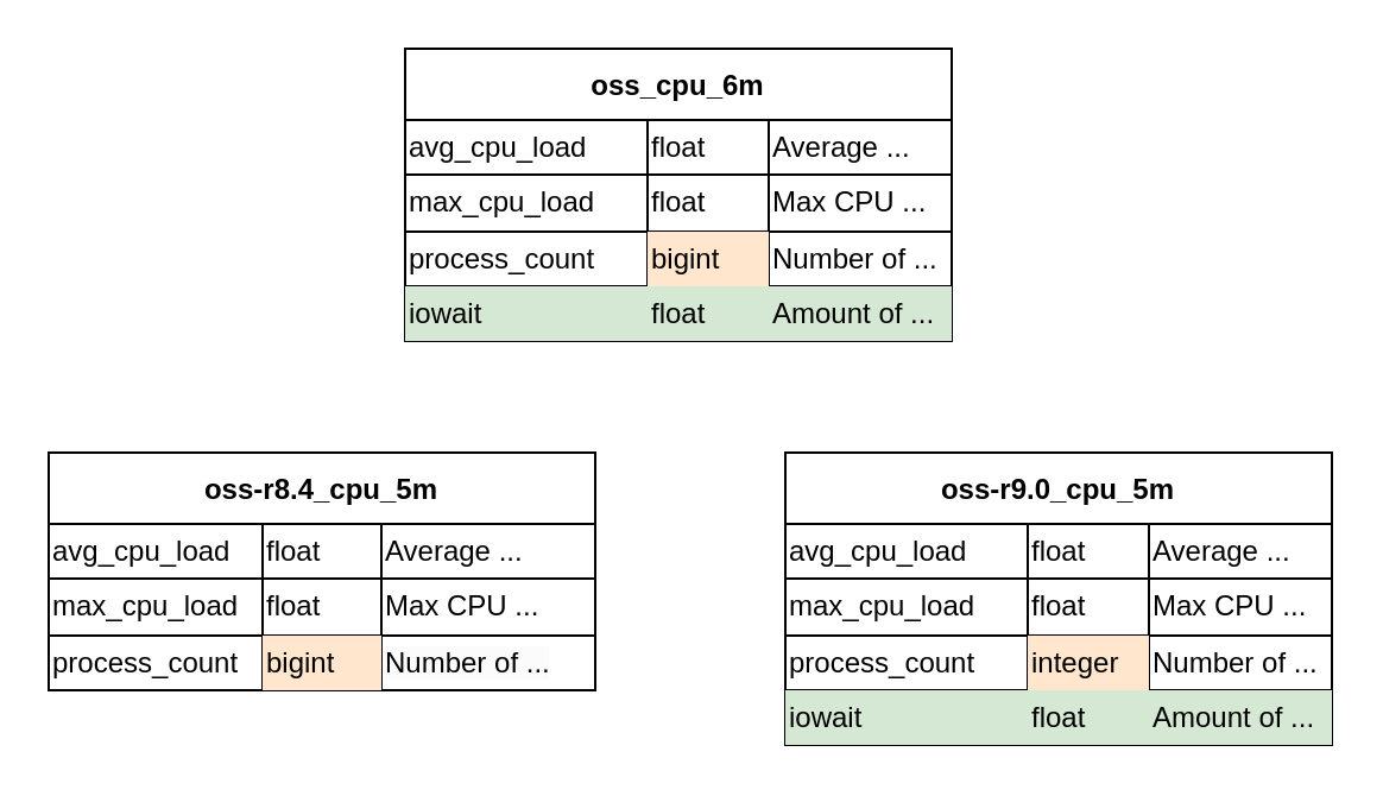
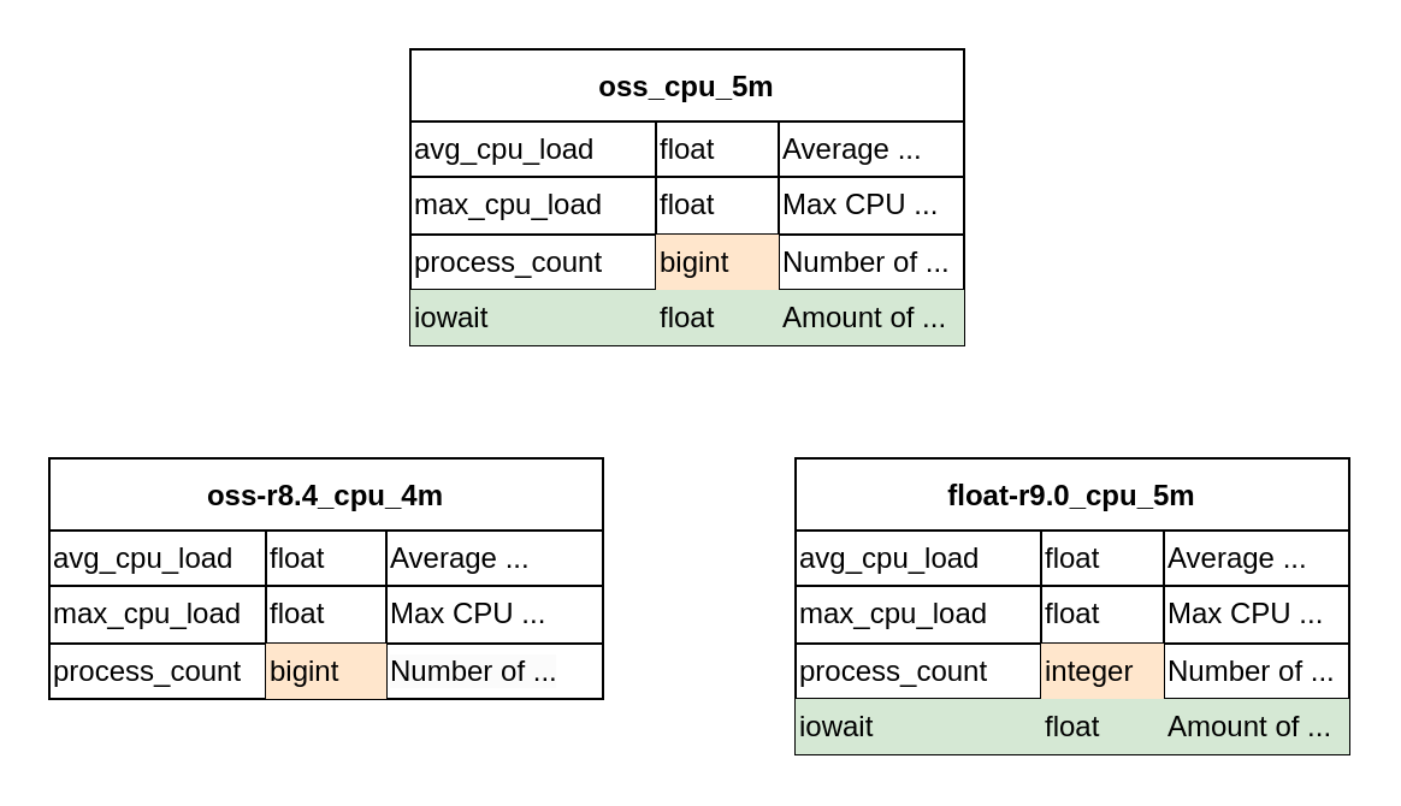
  <mxCell id="0" />
  <mxCell id="1" parent="0" />
- <mxCell id="2" value="oss-r8.4_cpu_5m" style="shape=table;startSize=30;container=1;collapsible=0;childLayout=tableLayout;fontStyle=1;align=center;" parent="1" vertex="1"><mxGeometry x="20" y="190" width="230" height="100" as="geometry" /></mxCell>
+ <mxCell id="2" value="oss-r8.4_cpu_4m" style="shape=table;startSize=30;container=1;collapsible=0;childLayout=tableLayout;fontStyle=1;align=center;" parent="1" vertex="1"><mxGeometry x="20" y="190" width="230" height="100" as="geometry" /></mxCell>
  <mxCell id="3" value="" style="shape=tableRow;horizontal=0;startSize=0;swimlaneHead=0;swimlaneBody=0;top=0;left=0;bottom=0;right=0;collapsible=0;dropTarget=0;fillColor=none;points=[[0,0.5],[1,0.5]];portConstraint=eastwest;" parent="2" vertex="1"><mxGeometry y="30" width="230" height="23" as="geometry" /></mxCell>
  <mxCell id="4" value="avg_cpu_load" style="shape=partialRectangle;html=1;whiteSpace=wrap;connectable=0;fillColor=none;top=0;left=0;bottom=0;right=0;overflow=hidden;align=left;" parent="3" vertex="1"><mxGeometry width="90" height="23" as="geometry"><mxRectangle width="90" height="23" as="alternateBounds" /></mxGeometry></mxCell>
  <mxCell id="5" value="float" style="shape=partialRectangle;html=1;whiteSpace=wrap;connectable=0;fillColor=none;top=0;left=0;bottom=0;right=0;overflow=hidden;align=left;" parent="3" vertex="1"><mxGeometry x="90" width="50" height="23" as="geometry"><mxRectangle width="50" height="23" as="alternateBounds" /></mxGeometry></mxCell>
  <mxCell id="6" value="&lt;span style=&quot;&quot;&gt;Average ...&lt;/span&gt;" style="shape=partialRectangle;html=1;whiteSpace=wrap;connectable=0;fillColor=none;top=0;left=0;bottom=0;right=0;overflow=hidden;align=left;" parent="3" vertex="1"><mxGeometry x="140" width="90" height="23" as="geometry"><mxRectangle width="90" height="23" as="alternateBounds" /></mxGeometry></mxCell>
  <mxCell id="7" value="" style="shape=tableRow;horizontal=0;startSize=0;swimlaneHead=0;swimlaneBody=0;top=0;left=0;bottom=0;right=0;collapsible=0;dropTarget=0;fillColor=none;points=[[0,0.5],[1,0.5]];portConstraint=eastwest;" parent="2" vertex="1"><mxGeometry y="53" width="230" height="24" as="geometry" /></mxCell>
  <mxCell id="8" value="max_cpu_load" style="shape=partialRectangle;html=1;whiteSpace=wrap;connectable=0;fillColor=none;top=0;left=0;bottom=0;right=0;overflow=hidden;align=left;" parent="7" vertex="1"><mxGeometry width="90" height="24" as="geometry"><mxRectangle width="90" height="24" as="alternateBounds" /></mxGeometry></mxCell>
  <mxCell id="9" value="float" style="shape=partialRectangle;html=1;whiteSpace=wrap;connectable=0;fillColor=none;top=0;left=0;bottom=0;right=0;overflow=hidden;align=left;" parent="7" vertex="1"><mxGeometry x="90" width="50" height="24" as="geometry"><mxRectangle width="50" height="24" as="alternateBounds" /></mxGeometry></mxCell>
  <mxCell id="10" value="&lt;span style=&quot;&quot;&gt;Max CPU ...&lt;/span&gt;" style="shape=partialRectangle;html=1;whiteSpace=wrap;connectable=0;fillColor=none;top=0;left=0;bottom=0;right=0;overflow=hidden;align=left;" parent="7" vertex="1"><mxGeometry x="140" width="90" height="24" as="geometry"><mxRectangle width="90" height="24" as="alternateBounds" /></mxGeometry></mxCell>
  <mxCell id="11" value="" style="shape=tableRow;horizontal=0;startSize=0;swimlaneHead=0;swimlaneBody=0;top=0;left=0;bottom=0;right=0;collapsible=0;dropTarget=0;fillColor=none;points=[[0,0.5],[1,0.5]];portConstraint=eastwest;" parent="2" vertex="1"><mxGeometry y="77" width="230" height="23" as="geometry" /></mxCell>
  <mxCell id="12" value="process_count" style="shape=partialRectangle;html=1;whiteSpace=wrap;connectable=0;fillColor=none;top=0;left=0;bottom=0;right=0;overflow=hidden;align=left;" parent="11" vertex="1"><mxGeometry width="90" height="23" as="geometry"><mxRectangle width="90" height="23" as="alternateBounds" /></mxGeometry></mxCell>
  <mxCell id="13" value="bigint" style="shape=partialRectangle;html=1;whiteSpace=wrap;connectable=0;fillColor=#ffe6cc;top=0;left=0;bottom=0;right=0;overflow=hidden;align=left;strokeColor=#d79b00;" parent="11" vertex="1"><mxGeometry x="90" width="50" height="23" as="geometry"><mxRectangle width="50" height="23" as="alternateBounds" /></mxGeometry></mxCell>
  <mxCell id="14" value="&lt;span style=&quot;color: rgb(0, 0, 0); font-family: Helvetica; font-size: 12px; font-style: normal; font-variant-ligatures: normal; font-variant-caps: normal; font-weight: 400; letter-spacing: normal; orphans: 2; text-indent: 0px; text-transform: none; widows: 2; word-spacing: 0px; -webkit-text-stroke-width: 0px; background-color: rgb(251, 251, 251); text-decoration-thickness: initial; text-decoration-style: initial; text-decoration-color: initial; float: none; display: inline !important;&quot;&gt;Number of ...&lt;/span&gt;" style="shape=partialRectangle;html=1;whiteSpace=wrap;connectable=0;fillColor=none;top=0;left=0;bottom=0;right=0;overflow=hidden;align=left;" parent="11" vertex="1"><mxGeometry x="140" width="90" height="23" as="geometry"><mxRectangle width="90" height="23" as="alternateBounds" /></mxGeometry></mxCell>
- <mxCell id="15" value="oss-r9.0_cpu_5m" style="shape=table;startSize=30;container=1;collapsible=0;childLayout=tableLayout;fontStyle=1;align=center;" parent="1" vertex="1"><mxGeometry x="330" y="190" width="230" height="123" as="geometry" /></mxCell>
+ <mxCell id="15" value="float-r9.0_cpu_5m" style="shape=table;startSize=30;container=1;collapsible=0;childLayout=tableLayout;fontStyle=1;align=center;" parent="1" vertex="1"><mxGeometry x="330" y="190" width="230" height="123" as="geometry" /></mxCell>
  <mxCell id="16" value="" style="shape=tableRow;horizontal=0;startSize=0;swimlaneHead=0;swimlaneBody=0;top=0;left=0;bottom=0;right=0;collapsible=0;dropTarget=0;fillColor=none;points=[[0,0.5],[1,0.5]];portConstraint=eastwest;" parent="15" vertex="1"><mxGeometry y="30" width="230" height="23" as="geometry" /></mxCell>
  <mxCell id="17" value="avg_cpu_load" style="shape=partialRectangle;html=1;whiteSpace=wrap;connectable=0;fillColor=none;top=0;left=0;bottom=0;right=0;overflow=hidden;align=left;" parent="16" vertex="1"><mxGeometry width="102" height="23" as="geometry"><mxRectangle width="102" height="23" as="alternateBounds" /></mxGeometry></mxCell>
  <mxCell id="18" value="float" style="shape=partialRectangle;html=1;whiteSpace=wrap;connectable=0;fillColor=none;top=0;left=0;bottom=0;right=0;overflow=hidden;align=left;" parent="16" vertex="1"><mxGeometry x="102" width="51" height="23" as="geometry"><mxRectangle width="51" height="23" as="alternateBounds" /></mxGeometry></mxCell>
  <mxCell id="19" value="&lt;span style=&quot;&quot;&gt;Average ...&lt;/span&gt;" style="shape=partialRectangle;html=1;whiteSpace=wrap;connectable=0;fillColor=none;top=0;left=0;bottom=0;right=0;overflow=hidden;align=left;" parent="16" vertex="1"><mxGeometry x="153" width="77" height="23" as="geometry"><mxRectangle width="77" height="23" as="alternateBounds" /></mxGeometry></mxCell>
  <mxCell id="20" value="" style="shape=tableRow;horizontal=0;startSize=0;swimlaneHead=0;swimlaneBody=0;top=0;left=0;bottom=0;right=0;collapsible=0;dropTarget=0;fillColor=none;points=[[0,0.5],[1,0.5]];portConstraint=eastwest;" parent="15" vertex="1"><mxGeometry y="53" width="230" height="24" as="geometry" /></mxCell>
  <mxCell id="21" value="max_cpu_load" style="shape=partialRectangle;html=1;whiteSpace=wrap;connectable=0;fillColor=none;top=0;left=0;bottom=0;right=0;overflow=hidden;align=left;" parent="20" vertex="1"><mxGeometry width="102" height="24" as="geometry"><mxRectangle width="102" height="24" as="alternateBounds" /></mxGeometry></mxCell>
  <mxCell id="22" value="float" style="shape=partialRectangle;html=1;whiteSpace=wrap;connectable=0;fillColor=none;top=0;left=0;bottom=0;right=0;overflow=hidden;align=left;" parent="20" vertex="1"><mxGeometry x="102" width="51" height="24" as="geometry"><mxRectangle width="51" height="24" as="alternateBounds" /></mxGeometry></mxCell>
  <mxCell id="23" value="&lt;span style=&quot;&quot;&gt;Max CPU ...&lt;/span&gt;" style="shape=partialRectangle;html=1;whiteSpace=wrap;connectable=0;fillColor=none;top=0;left=0;bottom=0;right=0;overflow=hidden;align=left;" parent="20" vertex="1"><mxGeometry x="153" width="77" height="24" as="geometry"><mxRectangle width="77" height="24" as="alternateBounds" /></mxGeometry></mxCell>
  <mxCell id="24" value="" style="shape=tableRow;horizontal=0;startSize=0;swimlaneHead=0;swimlaneBody=0;top=0;left=0;bottom=0;right=0;collapsible=0;dropTarget=0;fillColor=none;points=[[0,0.5],[1,0.5]];portConstraint=eastwest;" parent="15" vertex="1"><mxGeometry y="77" width="230" height="23" as="geometry" /></mxCell>
  <mxCell id="25" value="process_count" style="shape=partialRectangle;html=1;whiteSpace=wrap;connectable=0;fillColor=none;top=0;left=0;bottom=0;right=0;overflow=hidden;align=left;" parent="24" vertex="1"><mxGeometry width="102" height="23" as="geometry"><mxRectangle width="102" height="23" as="alternateBounds" /></mxGeometry></mxCell>
  <mxCell id="26" value="integer" style="shape=partialRectangle;html=1;whiteSpace=wrap;connectable=0;fillColor=#ffe6cc;top=0;left=0;bottom=0;right=0;overflow=hidden;align=left;strokeColor=#d79b00;" parent="24" vertex="1"><mxGeometry x="102" width="51" height="23" as="geometry"><mxRectangle width="51" height="23" as="alternateBounds" /></mxGeometry></mxCell>
  <mxCell id="27" value="&lt;span style=&quot;&quot;&gt;Number of ...&lt;/span&gt;" style="shape=partialRectangle;html=1;whiteSpace=wrap;connectable=0;fillColor=none;top=0;left=0;bottom=0;right=0;overflow=hidden;align=left;" parent="24" vertex="1"><mxGeometry x="153" width="77" height="23" as="geometry"><mxRectangle width="77" height="23" as="alternateBounds" /></mxGeometry></mxCell>
  <mxCell id="28" style="shape=tableRow;horizontal=0;startSize=0;swimlaneHead=0;swimlaneBody=0;top=0;left=0;bottom=0;right=0;collapsible=0;dropTarget=0;fillColor=none;points=[[0,0.5],[1,0.5]];portConstraint=eastwest;" vertex="1" parent="15"><mxGeometry y="100" width="230" height="23" as="geometry" /></mxCell>
  <mxCell id="29" value="iowait" style="shape=partialRectangle;html=1;whiteSpace=wrap;connectable=0;fillColor=#d5e8d4;top=0;left=0;bottom=0;right=0;overflow=hidden;align=left;labelBackgroundColor=none;strokeColor=#82b366;" vertex="1" parent="28"><mxGeometry width="102" height="23" as="geometry"><mxRectangle width="102" height="23" as="alternateBounds" /></mxGeometry></mxCell>
  <mxCell id="30" value="float" style="shape=partialRectangle;html=1;whiteSpace=wrap;connectable=0;fillColor=#d5e8d4;top=0;left=0;bottom=0;right=0;overflow=hidden;align=left;labelBackgroundColor=none;strokeColor=#82b366;" vertex="1" parent="28"><mxGeometry x="102" width="51" height="23" as="geometry"><mxRectangle width="51" height="23" as="alternateBounds" /></mxGeometry></mxCell>
  <mxCell id="31" value="&lt;span style=&quot;&quot;&gt;Amount of ...&lt;/span&gt;" style="shape=partialRectangle;html=1;whiteSpace=wrap;connectable=0;fillColor=#d5e8d4;top=0;left=0;bottom=0;right=0;overflow=hidden;align=left;labelBackgroundColor=none;strokeColor=#82b366;" vertex="1" parent="28"><mxGeometry x="153" width="77" height="23" as="geometry"><mxRectangle width="77" height="23" as="alternateBounds" /></mxGeometry></mxCell>
- <mxCell id="32" value="oss_cpu_6m" style="shape=table;startSize=30;container=1;collapsible=0;childLayout=tableLayout;fontStyle=1;align=center;" vertex="1" parent="1"><mxGeometry x="170" y="20" width="230" height="123" as="geometry" /></mxCell>
+ <mxCell id="32" value="oss_cpu_5m" style="shape=table;startSize=30;container=1;collapsible=0;childLayout=tableLayout;fontStyle=1;align=center;" vertex="1" parent="1"><mxGeometry x="170" y="20" width="230" height="123" as="geometry" /></mxCell>
  <mxCell id="33" value="" style="shape=tableRow;horizontal=0;startSize=0;swimlaneHead=0;swimlaneBody=0;top=0;left=0;bottom=0;right=0;collapsible=0;dropTarget=0;fillColor=none;points=[[0,0.5],[1,0.5]];portConstraint=eastwest;" vertex="1" parent="32"><mxGeometry y="30" width="230" height="23" as="geometry" /></mxCell>
  <mxCell id="34" value="avg_cpu_load" style="shape=partialRectangle;html=1;whiteSpace=wrap;connectable=0;fillColor=none;top=0;left=0;bottom=0;right=0;overflow=hidden;align=left;" vertex="1" parent="33"><mxGeometry width="102" height="23" as="geometry"><mxRectangle width="102" height="23" as="alternateBounds" /></mxGeometry></mxCell>
  <mxCell id="35" value="float" style="shape=partialRectangle;html=1;whiteSpace=wrap;connectable=0;fillColor=none;top=0;left=0;bottom=0;right=0;overflow=hidden;align=left;" vertex="1" parent="33"><mxGeometry x="102" width="51" height="23" as="geometry"><mxRectangle width="51" height="23" as="alternateBounds" /></mxGeometry></mxCell>
  <mxCell id="36" value="Average ..." style="shape=partialRectangle;html=1;whiteSpace=wrap;connectable=0;fillColor=none;top=0;left=0;bottom=0;right=0;overflow=hidden;align=left;" vertex="1" parent="33"><mxGeometry x="153" width="77" height="23" as="geometry"><mxRectangle width="77" height="23" as="alternateBounds" /></mxGeometry></mxCell>
  <mxCell id="37" value="" style="shape=tableRow;horizontal=0;startSize=0;swimlaneHead=0;swimlaneBody=0;top=0;left=0;bottom=0;right=0;collapsible=0;dropTarget=0;fillColor=none;points=[[0,0.5],[1,0.5]];portConstraint=eastwest;" vertex="1" parent="32"><mxGeometry y="53" width="230" height="24" as="geometry" /></mxCell>
  <mxCell id="38" value="max_cpu_load" style="shape=partialRectangle;html=1;whiteSpace=wrap;connectable=0;fillColor=none;top=0;left=0;bottom=0;right=0;overflow=hidden;align=left;" vertex="1" parent="37"><mxGeometry width="102" height="24" as="geometry"><mxRectangle width="102" height="24" as="alternateBounds" /></mxGeometry></mxCell>
  <mxCell id="39" value="float" style="shape=partialRectangle;html=1;whiteSpace=wrap;connectable=0;fillColor=none;top=0;left=0;bottom=0;right=0;overflow=hidden;align=left;" vertex="1" parent="37"><mxGeometry x="102" width="51" height="24" as="geometry"><mxRectangle width="51" height="24" as="alternateBounds" /></mxGeometry></mxCell>
  <mxCell id="40" value="Max CPU ..." style="shape=partialRectangle;html=1;whiteSpace=wrap;connectable=0;fillColor=none;top=0;left=0;bottom=0;right=0;overflow=hidden;align=left;" vertex="1" parent="37"><mxGeometry x="153" width="77" height="24" as="geometry"><mxRectangle width="77" height="24" as="alternateBounds" /></mxGeometry></mxCell>
  <mxCell id="41" value="" style="shape=tableRow;horizontal=0;startSize=0;swimlaneHead=0;swimlaneBody=0;top=0;left=0;bottom=0;right=0;collapsible=0;dropTarget=0;fillColor=none;points=[[0,0.5],[1,0.5]];portConstraint=eastwest;" vertex="1" parent="32"><mxGeometry y="77" width="230" height="23" as="geometry" /></mxCell>
  <mxCell id="42" value="process_count" style="shape=partialRectangle;html=1;whiteSpace=wrap;connectable=0;fillColor=none;top=0;left=0;bottom=0;right=0;overflow=hidden;align=left;" vertex="1" parent="41"><mxGeometry width="102" height="23" as="geometry"><mxRectangle width="102" height="23" as="alternateBounds" /></mxGeometry></mxCell>
  <mxCell id="43" value="bigint" style="shape=partialRectangle;html=1;whiteSpace=wrap;connectable=0;fillColor=#ffe6cc;top=0;left=0;bottom=0;right=0;overflow=hidden;align=left;strokeColor=#d79b00;" vertex="1" parent="41"><mxGeometry x="102" width="51" height="23" as="geometry"><mxRectangle width="51" height="23" as="alternateBounds" /></mxGeometry></mxCell>
  <mxCell id="44" value="Number of ..." style="shape=partialRectangle;html=1;whiteSpace=wrap;connectable=0;fillColor=none;top=0;left=0;bottom=0;right=0;overflow=hidden;align=left;" vertex="1" parent="41"><mxGeometry x="153" width="77" height="23" as="geometry"><mxRectangle width="77" height="23" as="alternateBounds" /></mxGeometry></mxCell>
  <mxCell id="45" style="shape=tableRow;horizontal=0;startSize=0;swimlaneHead=0;swimlaneBody=0;top=0;left=0;bottom=0;right=0;collapsible=0;dropTarget=0;fillColor=none;points=[[0,0.5],[1,0.5]];portConstraint=eastwest;" vertex="1" parent="32"><mxGeometry y="100" width="230" height="23" as="geometry" /></mxCell>
  <mxCell id="46" value="iowait" style="shape=partialRectangle;html=1;whiteSpace=wrap;connectable=0;fillColor=#d5e8d4;top=0;left=0;bottom=0;right=0;overflow=hidden;align=left;strokeColor=#82b366;" vertex="1" parent="45"><mxGeometry width="102" height="23" as="geometry"><mxRectangle width="102" height="23" as="alternateBounds" /></mxGeometry></mxCell>
  <mxCell id="47" value="float" style="shape=partialRectangle;html=1;whiteSpace=wrap;connectable=0;fillColor=#d5e8d4;top=0;left=0;bottom=0;right=0;overflow=hidden;align=left;strokeColor=#82b366;" vertex="1" parent="45"><mxGeometry x="102" width="51" height="23" as="geometry"><mxRectangle width="51" height="23" as="alternateBounds" /></mxGeometry></mxCell>
  <mxCell id="48" value="Amount of ..." style="shape=partialRectangle;html=1;whiteSpace=wrap;connectable=0;fillColor=#d5e8d4;top=0;left=0;bottom=0;right=0;overflow=hidden;align=left;strokeColor=#82b366;" vertex="1" parent="45"><mxGeometry x="153" width="77" height="23" as="geometry"><mxRectangle width="77" height="23" as="alternateBounds" /></mxGeometry></mxCell>
